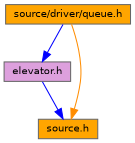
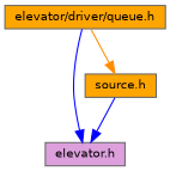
  digraph {
    node [color=gray40 fillcolor=orange fontname=Helvetica fontsize=10 shape=record style=filled]
    edge [color=blue fontname=Helvetica fontsize=10 labelfontname=Helvetica labelfontsize=10 style=solid]
-   n1 [fontcolor=black height=0.2 label="source/driver/queue.h" width=0.4]
+   n1 [fontcolor=black height=0.2 label="elevator/driver/queue.h" width=0.4]
    n2 [fillcolor=plum height=0.2 label="elevator.h" width=0.4]
    n3 [height=0.2 label="source.h" width=0.4]
    n1 -> n2
    n1 -> n3 [color=darkorange]
-   n2 -> n3
+   n3 -> n2
  }
